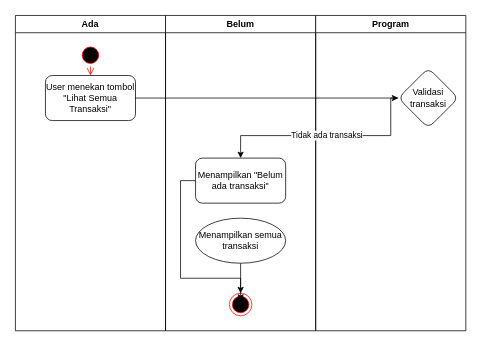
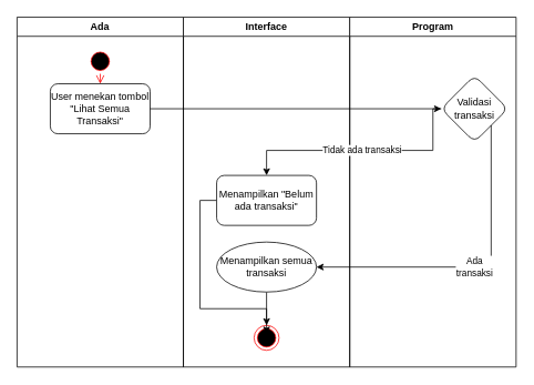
  <mxCell id="0" />
  <mxCell id="1" parent="0" />
  <mxCell id="2" value="Ada" style="swimlane;" vertex="1" parent="1"><mxGeometry x="20" y="20" width="200" height="420" as="geometry" /></mxCell>
  <mxCell id="3" value="" style="ellipse;html=1;shape=startState;fillColor=#000000;strokeColor=#ff0000;" vertex="1" parent="2"><mxGeometry x="85" y="38" width="30" height="30" as="geometry" /></mxCell>
  <mxCell id="4" value="" style="edgeStyle=orthogonalEdgeStyle;html=1;verticalAlign=bottom;endArrow=open;endSize=8;strokeColor=#ff0000;rounded=0;entryX=0.5;entryY=0;entryDx=0;entryDy=0;" edge="1" source="3" parent="2"><mxGeometry relative="1" as="geometry"><mxPoint x="100" y="80" as="targetPoint" /></mxGeometry></mxCell>
  <mxCell id="5" value="User menekan tombol &quot;Lihat Semua Transaksi&quot;" style="whiteSpace=wrap;html=1;rounded=1;" vertex="1" parent="2"><mxGeometry x="40" y="80" width="120" height="60" as="geometry" /></mxCell>
- <mxCell id="6" value="Belum" style="swimlane;" vertex="1" parent="1"><mxGeometry x="220" y="20" width="200" height="420" as="geometry" /></mxCell>
+ <mxCell id="6" value="Interface" style="swimlane;" vertex="1" parent="1"><mxGeometry x="220" y="20" width="200" height="420" as="geometry" /></mxCell>
  <mxCell id="7" value="" style="ellipse;html=1;shape=endState;fillColor=#000000;strokeColor=#ff0000;" vertex="1" parent="6"><mxGeometry x="85" y="370" width="30" height="30" as="geometry" /></mxCell>
  <mxCell id="8" style="edgeStyle=orthogonalEdgeStyle;rounded=0;orthogonalLoop=1;jettySize=auto;html=1;entryX=0.5;entryY=0.333;entryDx=0;entryDy=0;entryPerimeter=0;" edge="1" parent="6" source="9" target="7"><mxGeometry relative="1" as="geometry"><Array as="points"><mxPoint x="20" y="220" /><mxPoint x="20" y="350" /><mxPoint x="100" y="350" /></Array></mxGeometry></mxCell>
  <mxCell id="9" value="Menampilkan &quot;Belum ada transaksi&quot;" style="whiteSpace=wrap;html=1;rounded=1;" vertex="1" parent="6"><mxGeometry x="40" y="190" width="120" height="60" as="geometry" /></mxCell>
  <mxCell id="10" value="" style="edgeStyle=orthogonalEdgeStyle;rounded=0;orthogonalLoop=1;jettySize=auto;html=1;" edge="1" parent="6" source="11" target="7"><mxGeometry relative="1" as="geometry" /></mxCell>
  <mxCell id="11" value="Menampilkan semua transaksi" style="ellipse;whiteSpace=wrap;html=1;" vertex="1" parent="6"><mxGeometry x="40" y="270" width="120" height="60" as="geometry" /></mxCell>
  <mxCell id="12" value="Program" style="swimlane;" vertex="1" parent="1"><mxGeometry x="420" y="20" width="200" height="420" as="geometry" /></mxCell>
  <mxCell id="13" value="Validasi transaksi" style="rhombus;whiteSpace=wrap;html=1;rounded=1;" vertex="1" parent="12"><mxGeometry x="110" y="70" width="80" height="80" as="geometry" /></mxCell>
  <mxCell id="14" style="edgeStyle=orthogonalEdgeStyle;rounded=0;orthogonalLoop=1;jettySize=auto;html=1;" edge="1" parent="1" source="5" target="13"><mxGeometry relative="1" as="geometry" /></mxCell>
  <mxCell id="15" value="Tidak ada transaksi" style="edgeStyle=orthogonalEdgeStyle;rounded=0;orthogonalLoop=1;jettySize=auto;html=1;" edge="1" parent="1" source="13" target="9"><mxGeometry relative="1" as="geometry"><Array as="points"><mxPoint x="520" y="180" /><mxPoint x="320" y="180" /></Array></mxGeometry></mxCell>
+ <mxCell id="16" value="Ada&lt;br&gt;transaksi" style="edgeStyle=orthogonalEdgeStyle;rounded=0;orthogonalLoop=1;jettySize=auto;html=1;" edge="1" parent="1" source="13" target="11"><mxGeometry relative="1" as="geometry"><Array as="points"><mxPoint x="590" y="130" /><mxPoint x="590" y="320" /></Array></mxGeometry></mxCell>
